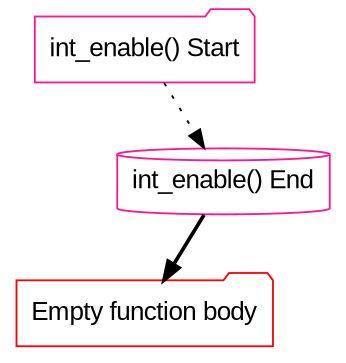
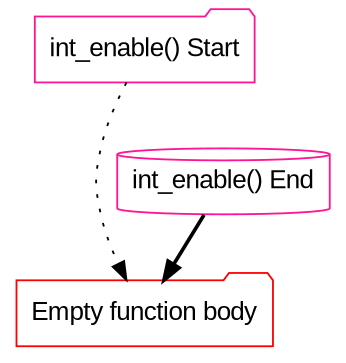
  digraph {
    rankdir=TB
    node [color=deeppink fontname=Arial shape=folder]
    edge [fontname=Arial]
    n1 [label="int_enable() Start"]
    n2 [color=red label="Empty function body"]
    n3 [label="int_enable() End" shape=cylinder]
-   n1 -> n3 [style=dotted]
+   n1 -> n2 [style=dotted]
    n3 -> n2 [style=bold]
  }
